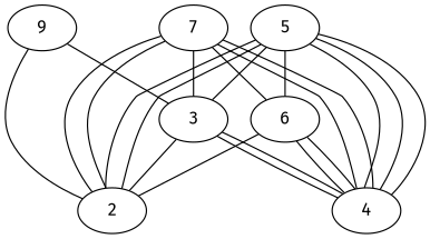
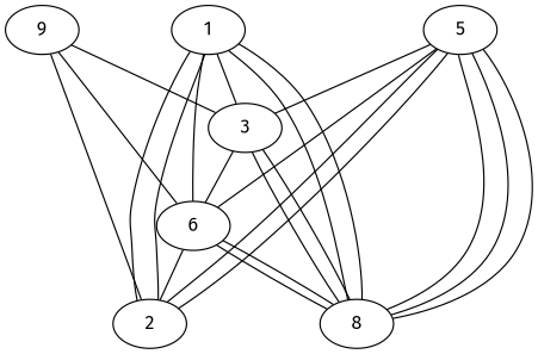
  graph {
    fontname="Fira Sans"
    node [fontname="Fira Sans"]
    edge [fontname="Fira Sans"]
-   1 [label=7]
+   1
    3
    6
    2
-   4
+   4 [label=8]
    5
    9
    1 -- 3
    1 -- 6
    1 -- 2
    1 -- 2
    1 -- 4
    1 -- 4
-   3 -- 2
+   3 -- 6
    3 -- 4
    3 -- 4
    6 -- 2
    6 -- 4
    6 -- 4
    5 -- 3
    5 -- 6
    5 -- 2
    5 -- 2
    5 -- 4
    5 -- 4
    5 -- 4
    9 -- 3
+   9 -- 6
    9 -- 2
  }
